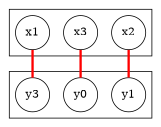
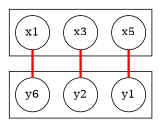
  graph {
    rankdir=TB
    node [shape=circle]
    edge [color=red penwidth=3]
    x1
    y1
-   y2 [label=y0]
-   y3
-   x2
+   y2
+   y3 [label=y6]
+   x2 [label=x5]
    x3
    subgraph sub_1 {
      rank=LR
      x1
      y1
    }
    subgraph cluster_2 {
      y1
      y2
      y3
    }
    subgraph cluster_3 {
      x1
      x2
      x3
    }
    x1 -- y3
    x2 -- y1
    x3 -- y2
  }
